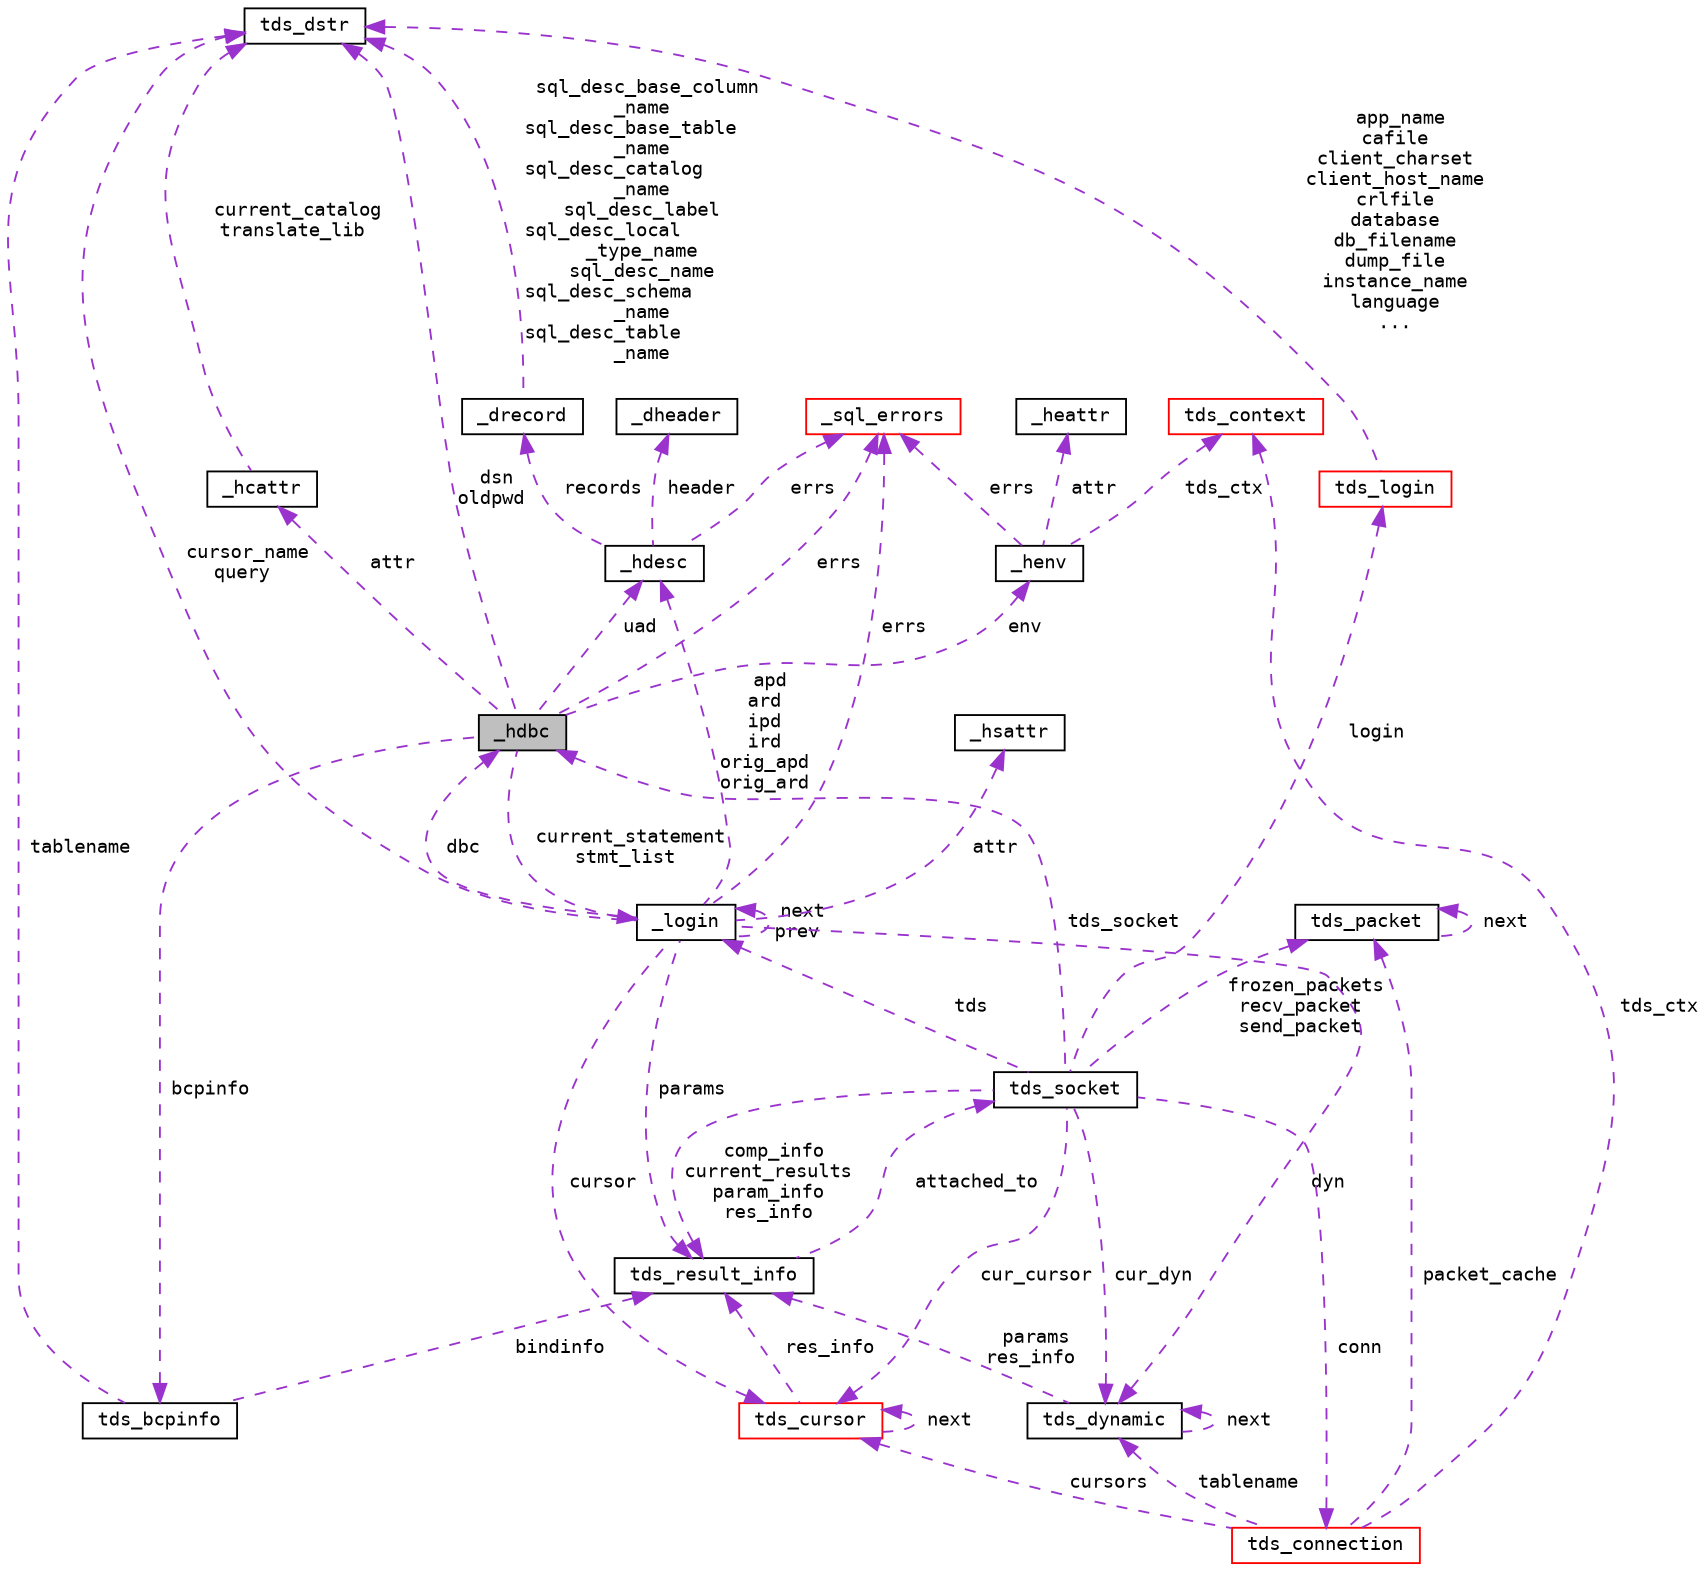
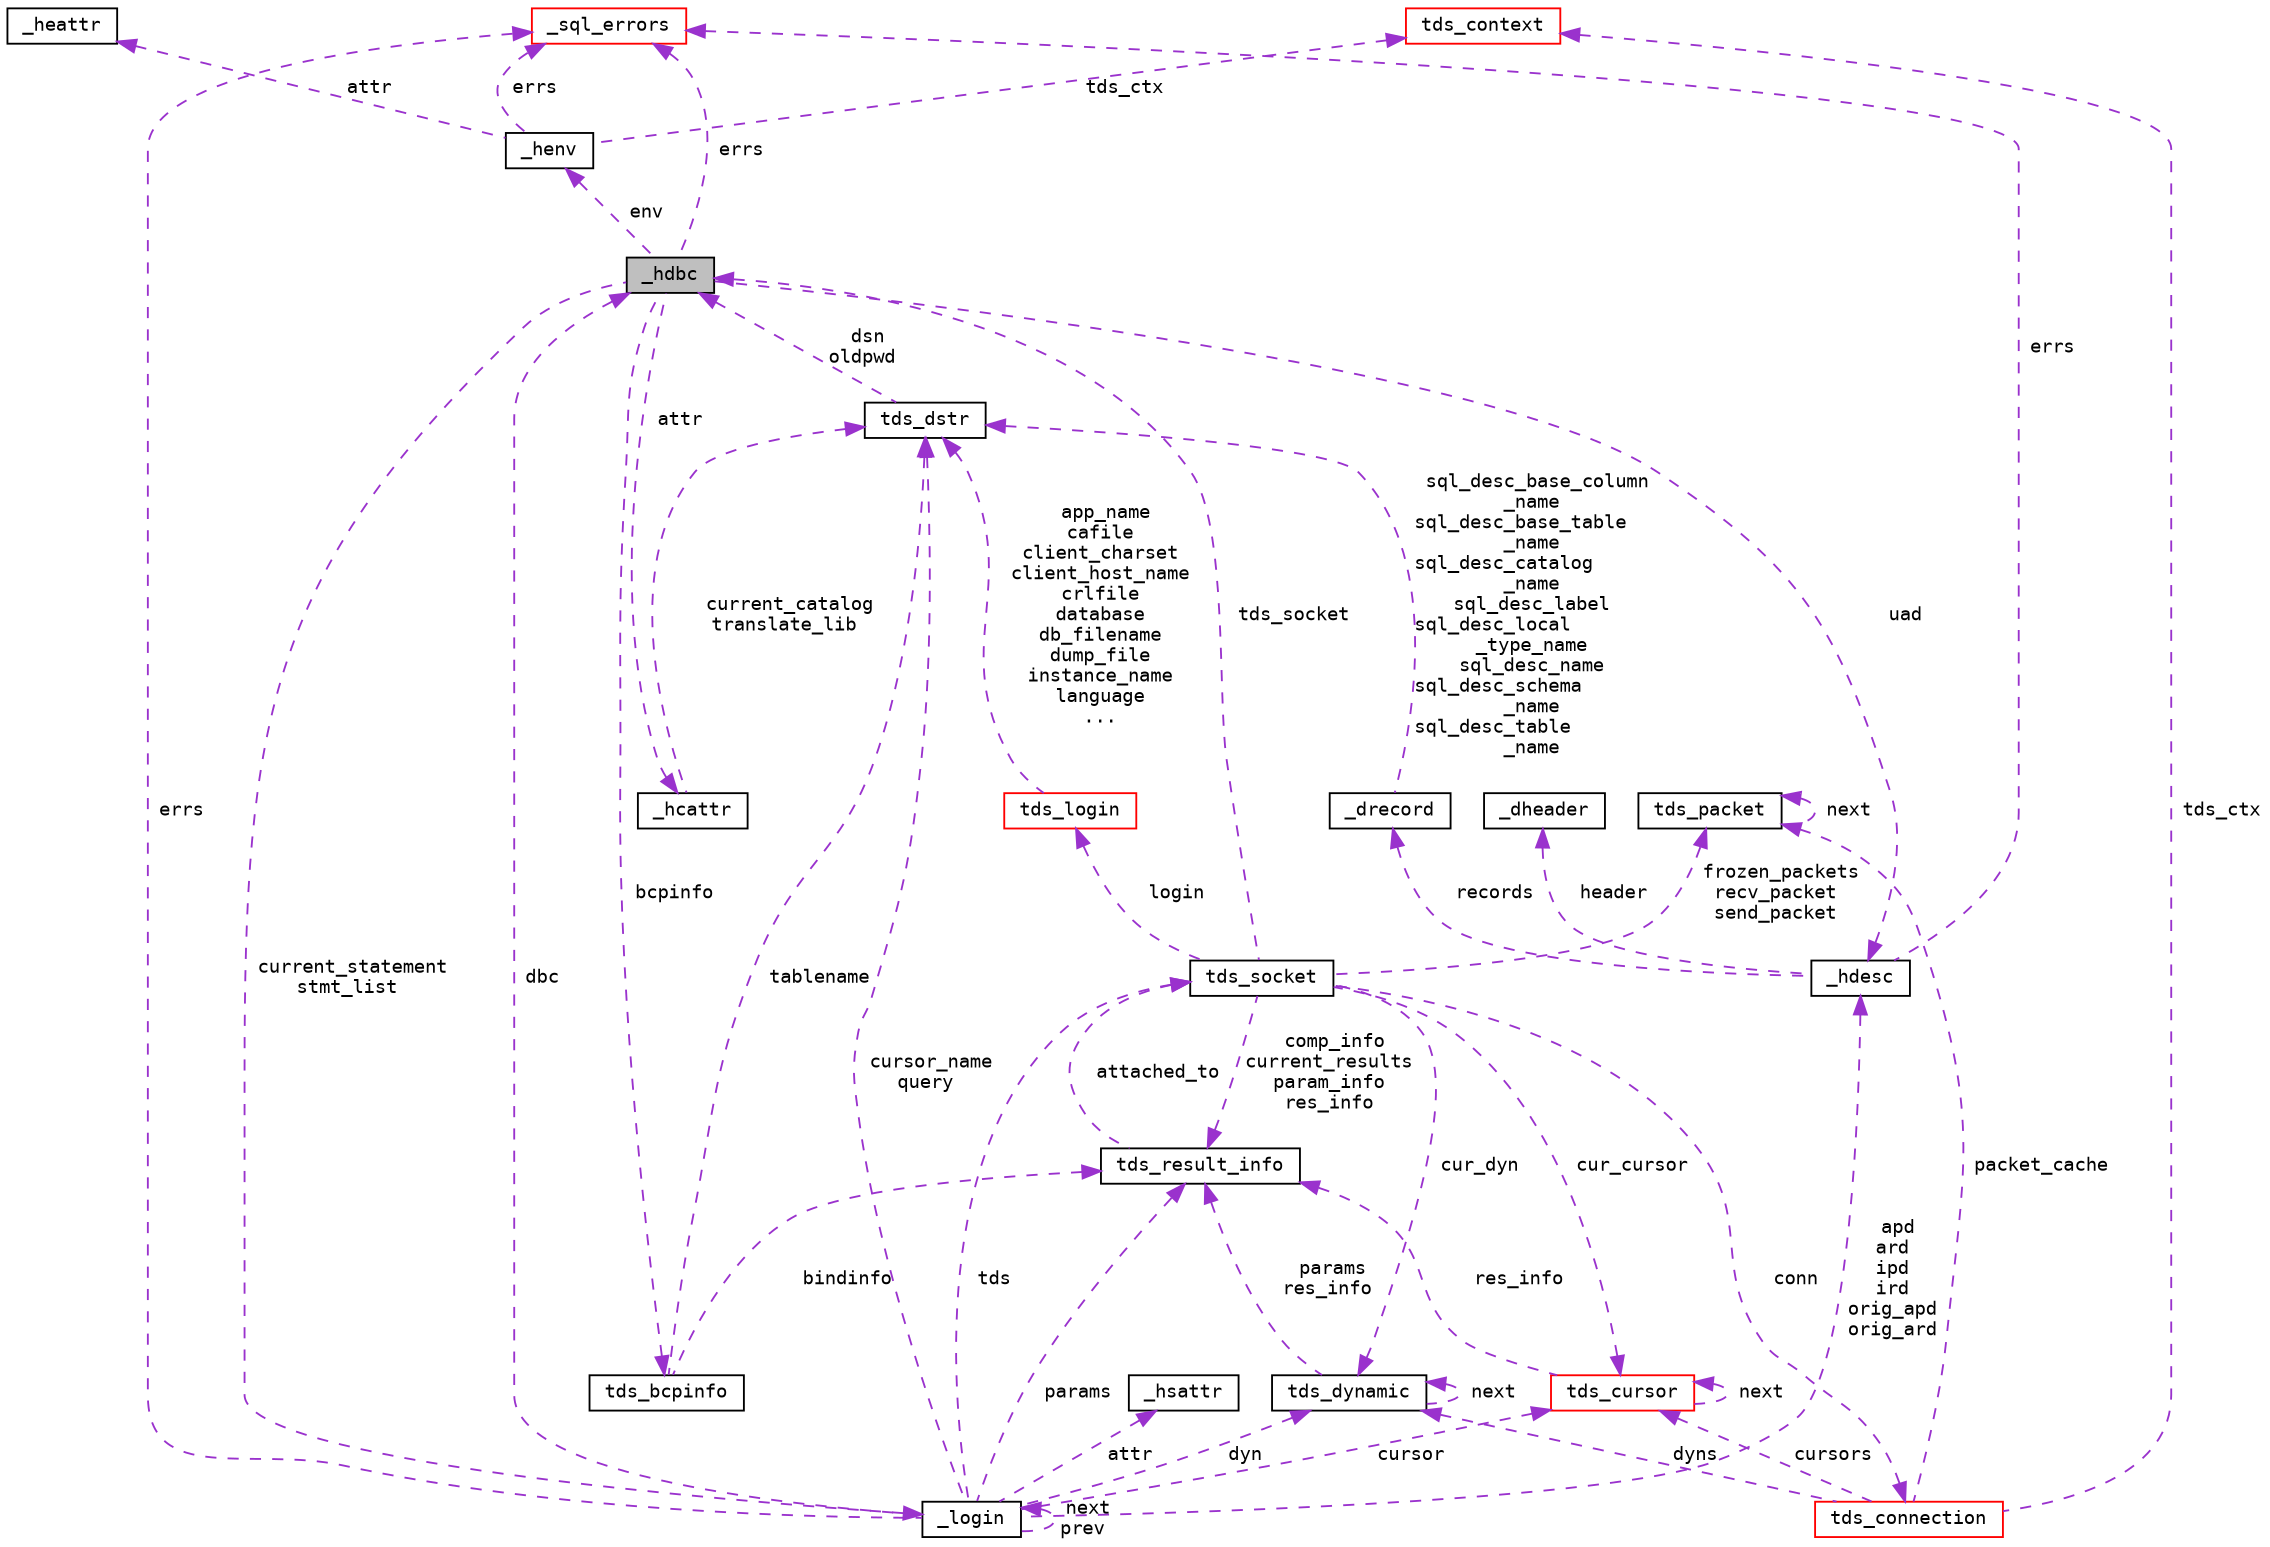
  digraph {
    fontname="DejaVu Sans Mono"
    node [color=black fillcolor=white fontname="DejaVu Sans Mono" fontsize=10 shape=record style=filled]
    edge [color=darkorchid3 dir=back fontname="DejaVu Sans Mono" fontsize=10 labelfontname=Helvetica labelfontsize=10 style=dashed]
    n1 [fillcolor=grey75 fontcolor=black height=0.2 label=_hdbc width=0.4]
    n2 [height=0.2 label=_login width=0.4]
    n3 [height=0.2 label=tds_socket width=0.4]
    n4 [height=0.2 label=tds_result_info width=0.4]
    n5 [height=0.2 label=tds_bcpinfo width=0.4]
    n6 [height=0.2 label=tds_dynamic width=0.4]
    n7 [color=red height=0.2 label=tds_cursor width=0.4]
    n8 [color=red height=0.2 label=tds_login width=0.4]
    n9 [height=0.2 label=tds_dstr width=0.4]
    n10 [height=0.2 label=_drecord width=0.4]
    n11 [height=0.2 label=_hcattr width=0.4]
    n12 [height=0.2 label=_hsattr width=0.4]
    n13 [height=0.2 label=_hdesc width=0.4]
    n14 [height=0.2 label=tds_packet width=0.4]
    n15 [color=red height=0.2 label=tds_connection width=0.4]
    n16 [color=red height=0.2 label=tds_context width=0.4]
    n17 [height=0.2 label=_henv width=0.4]
    n18 [height=0.2 label=_dheader width=0.4]
    n19 [color=red height=0.2 label=_sql_errors width=0.4]
    n20 [height=0.2 label=_heattr width=0.4]
    n1 -> n2 [label=" dbc"]
    n1 -> n3 [label=" tds_socket"]
    n2 -> n1 [label=" current_statement\nstmt_list"]
    n2 -> n2 [label=" next\nprev"]
-   n2 -> n3 [label=" tds"]
+   n3 -> n2 [label=" tds"]
    n3 -> n4 [label=" attached_to"]
    n4 -> n2 [label=" params"]
    n4 -> n3 [label=" comp_info\ncurrent_results\nparam_info\nres_info"]
    n4 -> n5 [label=" bindinfo"]
    n4 -> n6 [label=" params\nres_info"]
    n4 -> n7 [label=" res_info"]
    n5 -> n1 [label=" bcpinfo"]
    n6 -> n2 [label=" dyn"]
    n6 -> n3 [label=" cur_dyn"]
    n6 -> n6 [label=" next"]
-   n6 -> n15 [label=" tablename"]
+   n6 -> n15 [label=" dyns"]
    n7 -> n2 [label=" cursor"]
    n7 -> n3 [label=" cur_cursor"]
    n7 -> n7 [label=" next"]
    n7 -> n15 [label=" cursors"]
    n8 -> n3 [label=" login"]
-   n9 -> n1 [label=" dsn\noldpwd"]
+   n1 -> n9 [label=" dsn\noldpwd"]
    n9 -> n2 [label=" cursor_name\nquery"]
    n9 -> n5 [label=" tablename"]
    n9 -> n8 [label=" app_name\ncafile\nclient_charset\nclient_host_name\ncrlfile\ndatabase\ndb_filename\ndump_file\ninstance_name\nlanguage\n..."]
    n9 -> n10 [label=" sql_desc_base_column\l_name\nsql_desc_base_table\l_name\nsql_desc_catalog\l_name\nsql_desc_label\nsql_desc_local\l_type_name\nsql_desc_name\nsql_desc_schema\l_name\nsql_desc_table\l_name"]
    n9 -> n11 [label=" current_catalog\ntranslate_lib"]
    n10 -> n13 [label=" records"]
    n11 -> n1 [label=" attr"]
    n12 -> n2 [label=" attr"]
    n13 -> n1 [label=" uad"]
    n13 -> n2 [label=" apd\nard\nipd\nird\norig_apd\norig_ard"]
    n14 -> n3 [label=" frozen_packets\nrecv_packet\nsend_packet"]
    n14 -> n14 [label=" next"]
    n14 -> n15 [label=" packet_cache"]
    n15 -> n3 [label=" conn"]
    n16 -> n15 [label=" tds_ctx"]
    n16 -> n17 [label=" tds_ctx"]
    n17 -> n1 [label=" env"]
    n18 -> n13 [label=" header"]
    n19 -> n1 [label=" errs"]
    n19 -> n2 [label=" errs"]
    n19 -> n13 [label=" errs"]
    n19 -> n17 [label=" errs"]
    n20 -> n17 [label=" attr"]
  }
